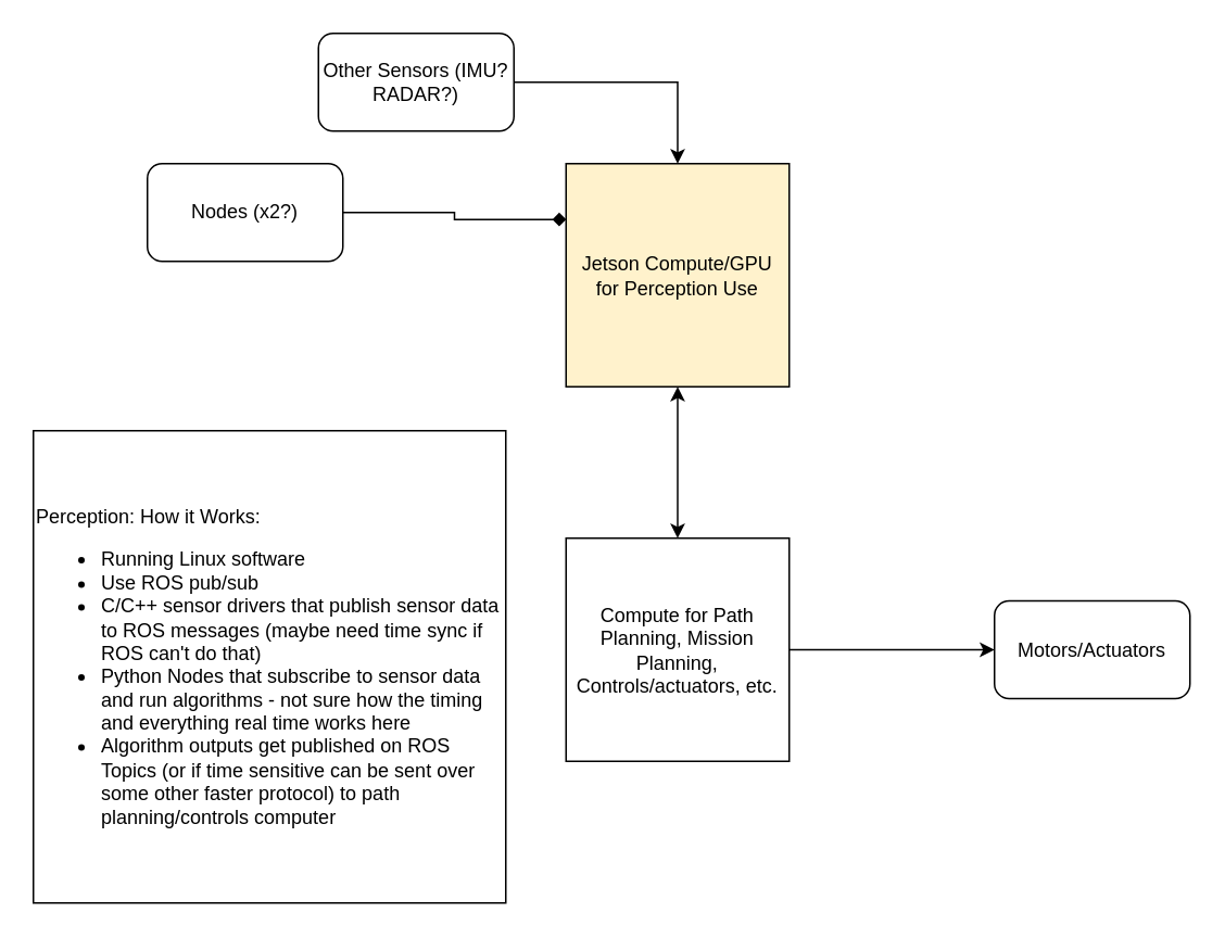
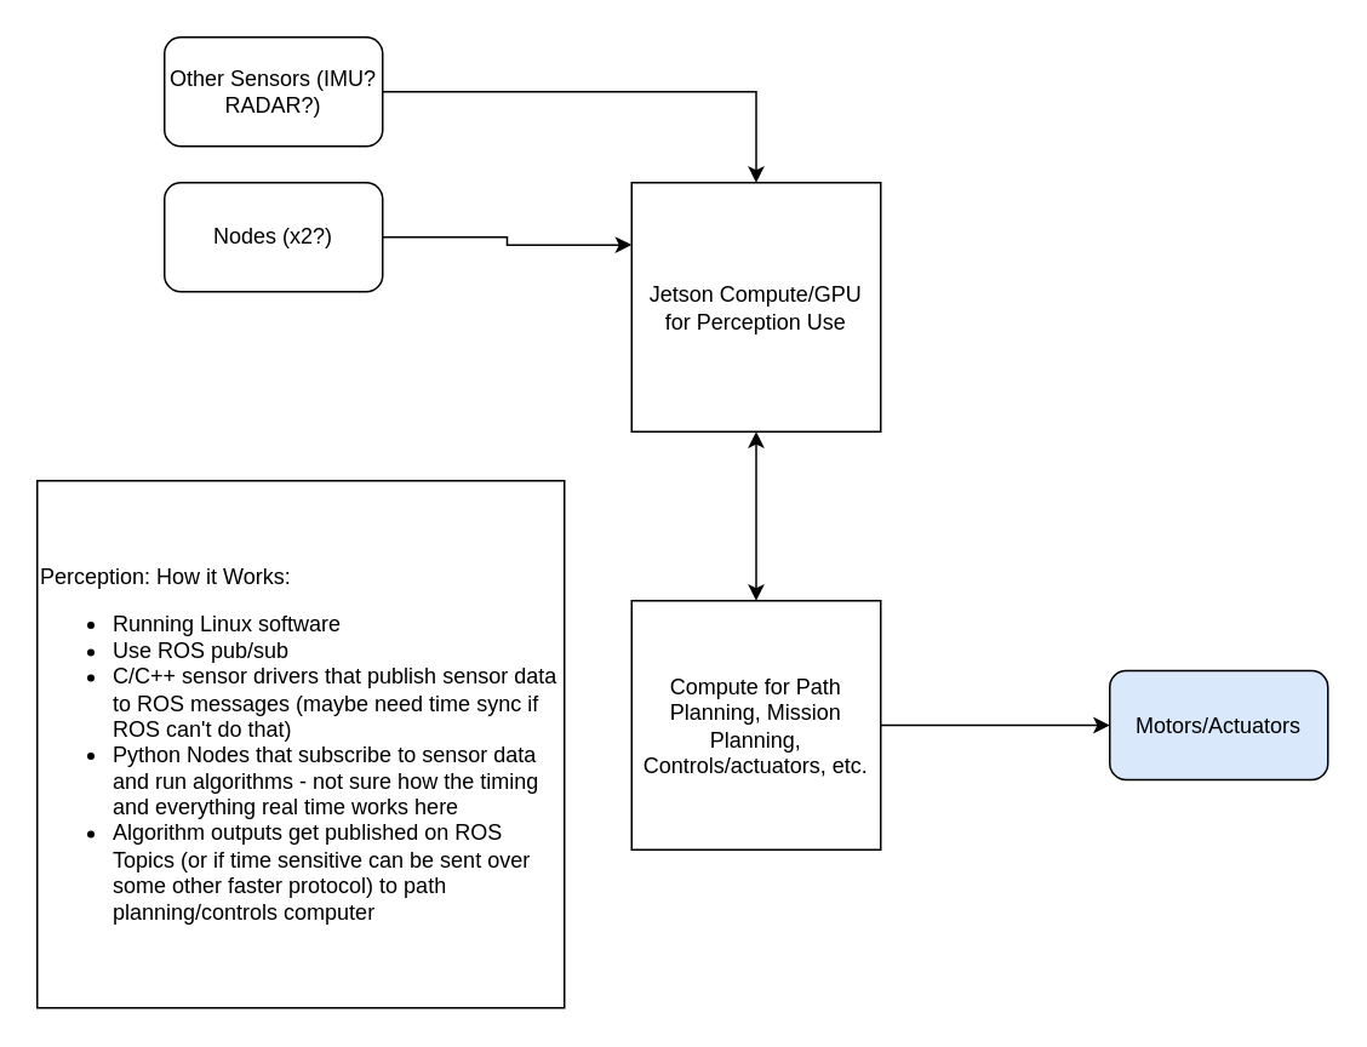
  <mxCell id="0" />
  <mxCell id="1" parent="0" />
- <mxCell id="2" value="Jetson Compute/GPU&lt;br&gt;for Perception Use" style="whiteSpace=wrap;html=1;aspect=fixed;fillColor=#fff2cc;" vertex="1" parent="1"><mxGeometry x="347" y="100" width="137" height="137" as="geometry" /></mxCell>
- <mxCell id="3" value="" style="edgeStyle=orthogonalEdgeStyle;rounded=0;orthogonalLoop=1;jettySize=auto;html=1;entryX=0;entryY=0.25;entryDx=0;entryDy=0;endArrow=diamond;" edge="1" parent="1" source="4" target="2"><mxGeometry relative="1" as="geometry"><mxPoint x="300" y="58" as="targetPoint" /></mxGeometry></mxCell>
+ <mxCell id="2" value="Jetson Compute/GPU&lt;br&gt;for Perception Use" style="whiteSpace=wrap;html=1;aspect=fixed;" vertex="1" parent="1"><mxGeometry x="347" y="100" width="137" height="137" as="geometry" /></mxCell>
+ <mxCell id="3" value="" style="edgeStyle=orthogonalEdgeStyle;rounded=0;orthogonalLoop=1;jettySize=auto;html=1;entryX=0;entryY=0.25;entryDx=0;entryDy=0;" edge="1" parent="1" source="4" target="2"><mxGeometry relative="1" as="geometry"><mxPoint x="300" y="58" as="targetPoint" /></mxGeometry></mxCell>
  <mxCell id="4" value="Nodes (x2?)" style="rounded=1;whiteSpace=wrap;html=1;" vertex="1" parent="1"><mxGeometry x="90" y="100" width="120" height="60" as="geometry" /></mxCell>
  <mxCell id="5" style="edgeStyle=orthogonalEdgeStyle;rounded=0;orthogonalLoop=1;jettySize=auto;html=1;exitX=1;exitY=0.5;exitDx=0;exitDy=0;entryX=0.5;entryY=0;entryDx=0;entryDy=0;" edge="1" parent="1" source="6" target="2"><mxGeometry relative="1" as="geometry"><mxPoint x="440" y="70" as="targetPoint" /></mxGeometry></mxCell>
- <mxCell id="6" value="Other Sensors (IMU? RADAR?)" style="rounded=1;whiteSpace=wrap;html=1;" vertex="1" parent="1"><mxGeometry x="195" y="20" width="120" height="60" as="geometry" /></mxCell>
+ <mxCell id="6" value="Other Sensors (IMU? RADAR?)" style="rounded=1;whiteSpace=wrap;html=1;" vertex="1" parent="1"><mxGeometry x="90" y="20" width="120" height="60" as="geometry" /></mxCell>
  <mxCell id="7" value="" style="endArrow=classic;startArrow=classic;html=1;exitX=0.5;exitY=1;exitDx=0;exitDy=0;entryX=0.5;entryY=0;entryDx=0;entryDy=0;" edge="1" parent="1" source="2" target="8"><mxGeometry width="50" height="50" relative="1" as="geometry"><mxPoint x="510" y="230" as="sourcePoint" /><mxPoint x="416" y="320" as="targetPoint" /></mxGeometry></mxCell>
  <mxCell id="8" value="Compute for Path Planning, Mission Planning, Controls/actuators, etc." style="whiteSpace=wrap;html=1;aspect=fixed;" vertex="1" parent="1"><mxGeometry x="347" y="330" width="137" height="137" as="geometry" /></mxCell>
  <mxCell id="9" value="&lt;p style=&quot;line-height: 120%&quot;&gt;Perception: How it Works:&lt;br&gt;&lt;/p&gt;&lt;ul&gt;&lt;li&gt;Running Linux software&lt;/li&gt;&lt;li&gt;Use ROS pub/sub&lt;/li&gt;&lt;li&gt;C/C++ sensor drivers that publish sensor data to ROS messages (maybe need time sync if ROS can't do that)&lt;/li&gt;&lt;li&gt;Python Nodes that subscribe to sensor data and run algorithms - not sure how the timing and everything real time works here&lt;/li&gt;&lt;li&gt;Algorithm outputs get published on ROS Topics (or if time sensitive can be sent over some other faster protocol) to path planning/controls computer&lt;/li&gt;&lt;/ul&gt;&lt;p&gt;&lt;/p&gt;" style="whiteSpace=wrap;html=1;aspect=fixed;align=left;" vertex="1" parent="1"><mxGeometry x="20" y="264" width="290" height="290" as="geometry" /></mxCell>
  <mxCell id="10" value="" style="endArrow=classic;html=1;exitX=1;exitY=0.5;exitDx=0;exitDy=0;entryX=0;entryY=0.5;entryDx=0;entryDy=0;" edge="1" parent="1" source="8" target="11"><mxGeometry width="50" height="50" relative="1" as="geometry"><mxPoint x="270" y="270" as="sourcePoint" /><mxPoint x="610" y="399" as="targetPoint" /></mxGeometry></mxCell>
- <mxCell id="11" value="Motors/Actuators" style="rounded=1;whiteSpace=wrap;html=1;" vertex="1" parent="1"><mxGeometry x="610" y="368.5" width="120" height="60" as="geometry" /></mxCell>
+ <mxCell id="11" value="Motors/Actuators" style="rounded=1;whiteSpace=wrap;html=1;fillColor=#dae8fc;" vertex="1" parent="1"><mxGeometry x="610" y="368.5" width="120" height="60" as="geometry" /></mxCell>
